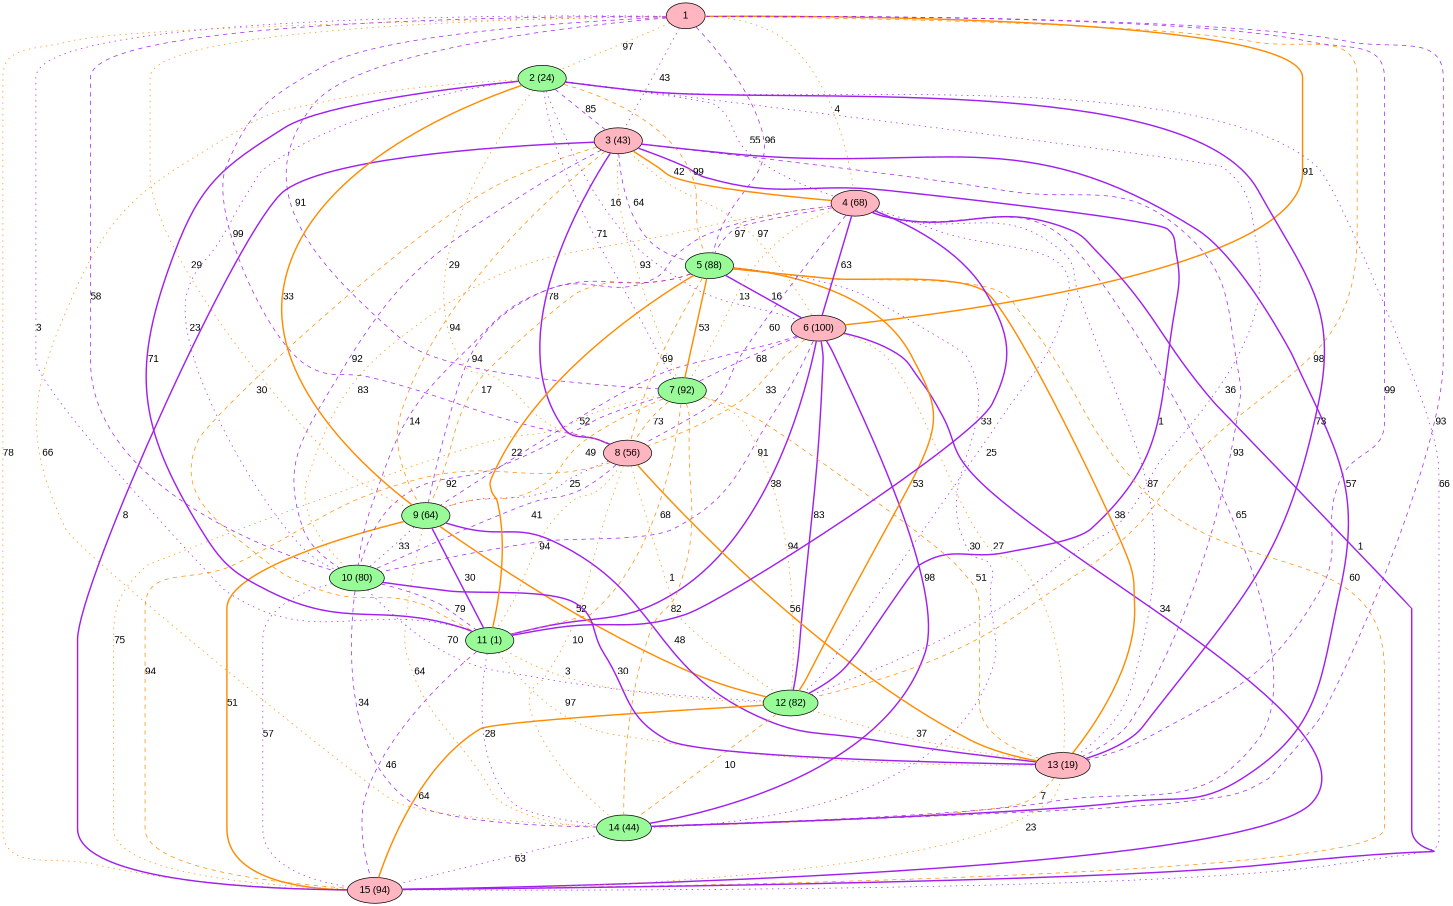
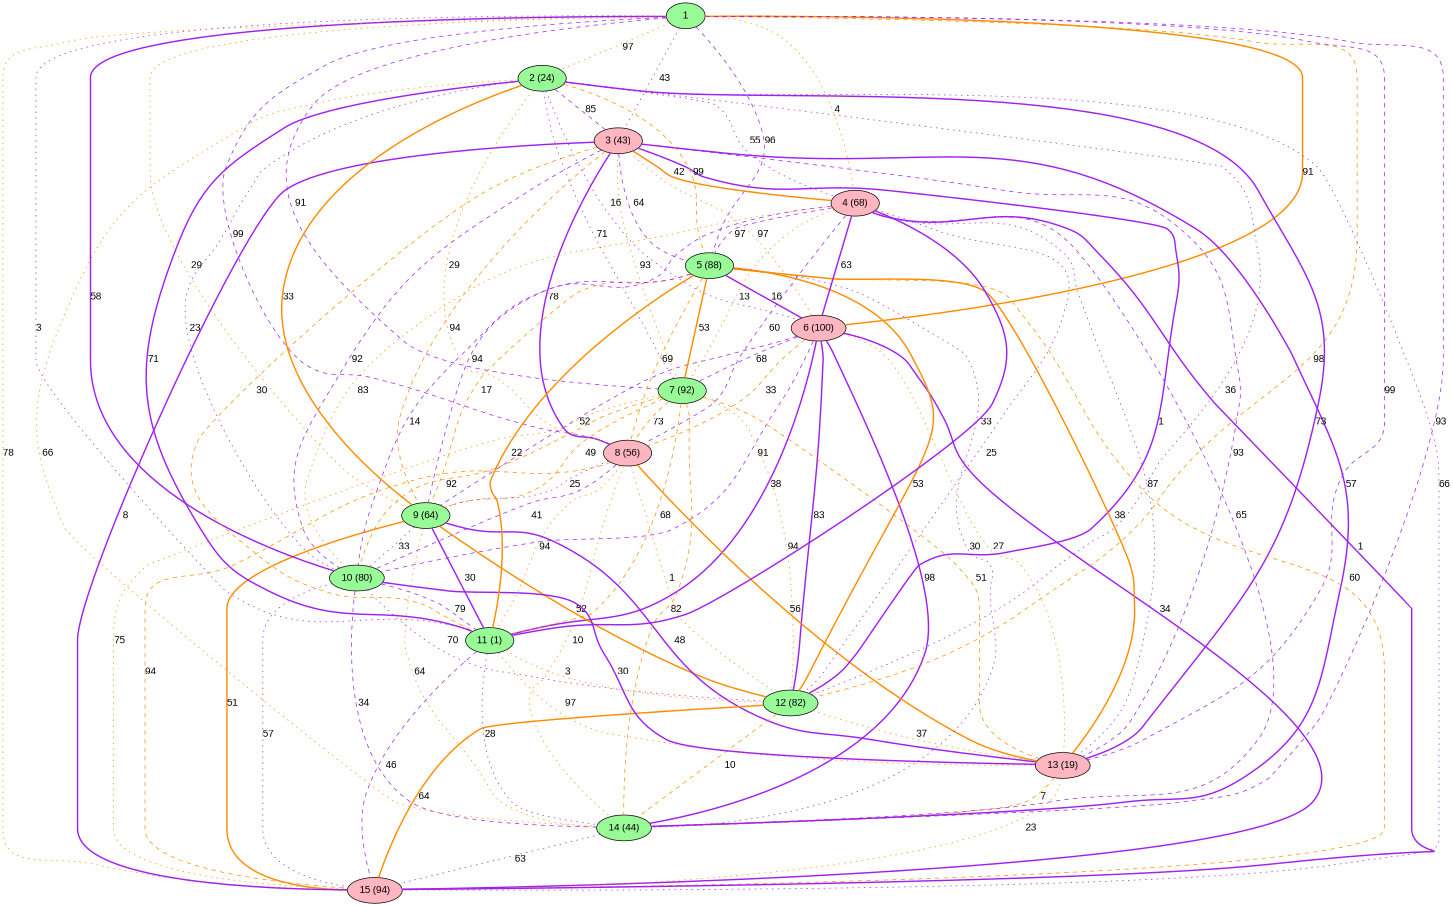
  graph {
    fontname="Liberation Sans"
    node [fillcolor=palegreen fontname="Liberation Sans" style=filled]
    edge [color=purple fontname="Liberation Sans" style=dashed]
    n1 [fillcolor=lightpink label="6 (100)"]
    n2 [label="9 (64)"]
    n3 [label="7 (92)"]
    n4 [label="12 (82)"]
    n5 [label="11 (1)"]
    n6 [fillcolor=lightpink label="8 (56)"]
    n7 [label="10 (80)"]
    n8 [fillcolor=lightpink label="15 (94)"]
    n9 [label="14 (44)"]
    n10 [fillcolor=lightpink label="13 (19)"]
-   1 [fillcolor=lightpink]
+   1
    n12 [fillcolor=lightpink label="3 (43)"]
    n13 [label="2 (24)"]
    n14 [label="5 (88)"]
    n15 [fillcolor=lightpink label="4 (68)"]
    n1 -- n2 [label=52]
    n1 -- n3 [label=68]
    n1 -- n4 [label=83 style=bold]
    n1 -- n5 [label=38 style=bold]
    n1 -- n6 [color=darkorange label=33]
    n1 -- n7 [label=91]
    n1 -- n8 [label=34 style=bold]
    n1 -- n9 [label=98 style=bold]
    n1 -- n10 [color=darkorange label=27 style=dotted]
    n2 -- n4 [color=darkorange label=52 style=bold]
    n2 -- n5 [label=30 style=bold]
    n2 -- n7 [label=33 style=dotted]
    n2 -- n8 [color=darkorange label=51 style=bold]
    n2 -- n9 [color=darkorange label=64 style=dotted]
    n2 -- n10 [label=48 style=bold]
    n3 -- n2 [color=darkorange label=49]
    n3 -- n4 [color=darkorange label=94 style=dotted]
    n3 -- n5 [color=darkorange label=68]
    n3 -- n6 [color=darkorange label=73]
-   n3 -- n7 [label=92]
+   n3 -- n7 [color=darkorange label=92]
    n3 -- n8 [color=darkorange label=75 style=dotted]
    n3 -- n9 [color=darkorange label=82]
    n3 -- n10 [color=darkorange label=51]
    n4 -- n8 [color=darkorange label=64 style=bold]
    n4 -- n9 [color=darkorange label=10]
    n4 -- n10 [color=darkorange label=37 style=dotted]
    n5 -- n4 [color=darkorange label=3 style=dotted]
    n5 -- n8 [label=46]
    n5 -- n9 [label=28 style=dotted]
    n5 -- n10 [color=darkorange label=97 style=dotted]
    n6 -- n2 [label=25 style=dotted]
    n6 -- n4 [color=darkorange label=1 style=dotted]
    n6 -- n5 [color=darkorange label=94 style=dotted]
    n6 -- n7 [label=41]
    n6 -- n8 [color=darkorange label=94]
    n6 -- n9 [color=darkorange label=10 style=dotted]
    n6 -- n10 [color=darkorange label=56 style=bold]
    n7 -- n4 [label=70 style=dotted]
    n7 -- n5 [label=79]
    n7 -- n8 [label=57 style=dotted]
    n7 -- n9 [label=34]
    n7 -- n10 [label=30 style=bold]
    n9 -- n8 [label=63 style=dotted]
    n10 -- n8 [color=darkorange label=23 style=dotted]
    n10 -- n9 [color=darkorange label=7]
    1 -- n1 [color=darkorange label=91 style=bold]
    1 -- n2 [color=darkorange label=29 style=dotted]
    1 -- n3 [label=91]
    1 -- n4 [color=darkorange label=98]
    1 -- n5 [label=3 style=dotted]
    1 -- n6 [label=99]
-   1 -- n7 [label=58]
+   1 -- n7 [label=58 style=bold]
    1 -- n8 [color=darkorange label=78 style=dotted]
    1 -- n9 [label=93]
    1 -- n10 [label=99]
    1 -- n12 [label=43 style=dotted]
    1 -- n13 [color=darkorange label=97 style=dotted]
    1 -- n14 [label=96]
    1 -- n15 [color=darkorange label=4 style=dotted]
    n12 -- n1 [color=darkorange label=97 style=dotted]
    n12 -- n2 [color=darkorange label=94]
    n12 -- n3 [color=darkorange label=93 style=dotted]
    n12 -- n4 [label=1 style=bold]
    n12 -- n5 [color=darkorange label=30]
    n12 -- n6 [label=78 style=bold]
    n12 -- n7 [label=92]
    n12 -- n8 [label=8 style=bold]
    n12 -- n9 [label=57 style=bold]
    n12 -- n10 [label=93]
    n12 -- n14 [label=64]
    n12 -- n15 [color=darkorange label=42 style=bold]
    n13 -- n1 [label=16 style=dotted]
    n13 -- n2 [color=darkorange label=33 style=bold]
    n13 -- n3 [label=71 style=dotted]
    n13 -- n4 [label=36 style=dotted]
    n13 -- n5 [label=71 style=bold]
    n13 -- n6 [color=darkorange label=29 style=dotted]
    n13 -- n7 [label=23 style=dotted]
    n13 -- n8 [label=66 style=dotted]
    n13 -- n9 [color=darkorange label=66 style=dotted]
    n13 -- n10 [label=73 style=bold]
    n13 -- n12 [label=85]
    n13 -- n14 [color=darkorange label=99]
    n13 -- n15 [label=55 style=dotted]
    n14 -- n1 [label=16 style=bold]
    n14 -- n2 [color=darkorange label=17]
    n14 -- n3 [color=darkorange label=53 style=bold]
    n14 -- n4 [color=darkorange label=53 style=bold]
    n14 -- n5 [color=darkorange label=22 style=bold]
    n14 -- n6 [color=darkorange label=69]
    n14 -- n7 [label=14]
    n14 -- n8 [color=darkorange label=60]
    n14 -- n9 [label=30 style=dotted]
    n14 -- n10 [color=darkorange label=38 style=bold]
    n15 -- n1 [label=63 style=bold]
    n15 -- n2 [label=94]
    n15 -- n3 [color=darkorange label=13 style=dotted]
    n15 -- n4 [label=25 style=dotted]
    n15 -- n5 [label=33 style=bold]
    n15 -- n6 [label=60]
    n15 -- n7 [color=darkorange label=83 style=dotted]
    n15 -- n8 [label=1 style=bold]
    n15 -- n9 [label=65]
    n15 -- n10 [label=87 style=dotted]
    n15 -- n14 [label=97]
  }
